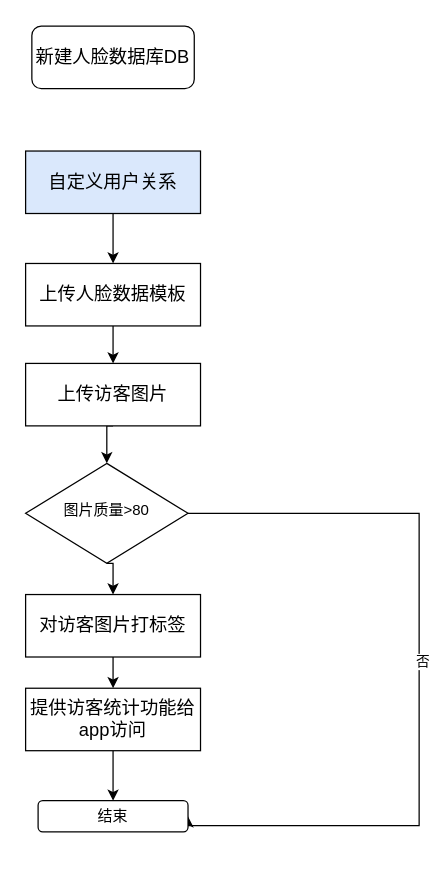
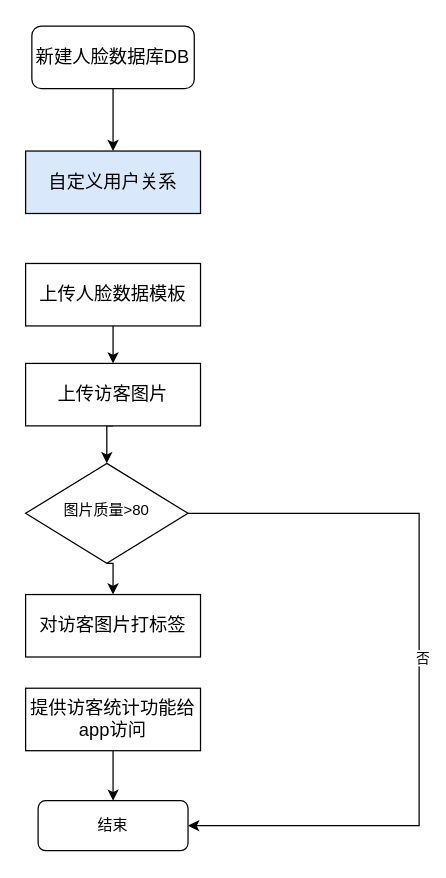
  <mxCell id="0" />
  <mxCell id="1" parent="0" />
+ <mxCell id="2" style="edgeStyle=orthogonalEdgeStyle;rounded=0;orthogonalLoop=1;jettySize=auto;html=1;exitX=0.5;exitY=1;exitDx=0;exitDy=0;" edge="1" parent="1" source="3" target="10"><mxGeometry relative="1" as="geometry" /></mxCell>
  <mxCell id="3" value="&lt;span style=&quot;font-size: 14.667px&quot;&gt;新建人脸数据库&lt;span lang=&quot;EN-US&quot;&gt;DB&lt;/span&gt;&lt;/span&gt;" style="rounded=1;whiteSpace=wrap;html=1;fontSize=12;glass=0;strokeWidth=1;shadow=0;" parent="1" vertex="1"><mxGeometry x="25" y="20" width="130" height="50" as="geometry" /></mxCell>
  <mxCell id="4" style="edgeStyle=orthogonalEdgeStyle;rounded=0;orthogonalLoop=1;jettySize=auto;html=1;exitX=1;exitY=0.5;exitDx=0;exitDy=0;entryX=1;entryY=0.5;entryDx=0;entryDy=0;" edge="1" parent="1" source="7" target="8"><mxGeometry relative="1" as="geometry"><Array as="points"><mxPoint x="335" y="410" /><mxPoint x="335" y="660" /></Array></mxGeometry></mxCell>
  <mxCell id="5" value="否" style="edgeLabel;html=1;align=center;verticalAlign=middle;resizable=0;points=[];" vertex="1" connectable="0" parent="4"><mxGeometry x="-0.18" y="2" relative="1" as="geometry"><mxPoint y="46" as="offset" /></mxGeometry></mxCell>
  <mxCell id="6" style="edgeStyle=orthogonalEdgeStyle;rounded=0;orthogonalLoop=1;jettySize=auto;html=1;exitX=0.5;exitY=1;exitDx=0;exitDy=0;entryX=0.5;entryY=0;entryDx=0;entryDy=0;" edge="1" parent="1" source="7" target="14"><mxGeometry relative="1" as="geometry" /></mxCell>
  <mxCell id="7" value="图片质量&amp;gt;80" style="rhombus;whiteSpace=wrap;html=1;shadow=0;fontFamily=Helvetica;fontSize=12;align=center;strokeWidth=1;spacing=6;spacingTop=-4;" parent="1" vertex="1"><mxGeometry x="20" y="370" width="130" height="80" as="geometry" /></mxCell>
- <mxCell id="8" value="结束" style="rounded=1;whiteSpace=wrap;html=1;fontSize=12;glass=0;strokeWidth=1;shadow=0;" parent="1" vertex="1"><mxGeometry x="30" y="640" width="120" height="25" as="geometry" /></mxCell>
- <mxCell id="9" style="edgeStyle=orthogonalEdgeStyle;rounded=0;orthogonalLoop=1;jettySize=auto;html=1;exitX=0.5;exitY=1;exitDx=0;exitDy=0;entryX=0.5;entryY=0;entryDx=0;entryDy=0;" edge="1" parent="1" source="10" target="12"><mxGeometry relative="1" as="geometry" /></mxCell>
+ <mxCell id="8" value="结束" style="rounded=1;whiteSpace=wrap;html=1;fontSize=12;glass=0;strokeWidth=1;shadow=0;" parent="1" vertex="1"><mxGeometry x="30" y="640" width="120" height="40" as="geometry" /></mxCell>
  <mxCell id="10" value="&lt;font face=&quot;微软雅黑, sans-serif&quot; style=&quot;font-size: 14.667px&quot;&gt;自定义用户关系&lt;/font&gt;" style="rounded=0;whiteSpace=wrap;html=1;fillColor=#dae8fc;" vertex="1" parent="1"><mxGeometry x="20" y="120" width="140" height="50" as="geometry" /></mxCell>
  <mxCell id="11" style="edgeStyle=orthogonalEdgeStyle;rounded=0;orthogonalLoop=1;jettySize=auto;html=1;exitX=0.5;exitY=1;exitDx=0;exitDy=0;" edge="1" parent="1" source="12"><mxGeometry relative="1" as="geometry"><mxPoint x="90" y="290" as="targetPoint" /></mxGeometry></mxCell>
  <mxCell id="12" value="&lt;font face=&quot;微软雅黑, sans-serif&quot; style=&quot;font-size: 14.667px&quot;&gt;上传人脸数据模板&lt;/font&gt;" style="rounded=0;whiteSpace=wrap;html=1;" vertex="1" parent="1"><mxGeometry x="20" y="210" width="140" height="50" as="geometry" /></mxCell>
- <mxCell id="13" style="edgeStyle=orthogonalEdgeStyle;rounded=0;orthogonalLoop=1;jettySize=auto;html=1;exitX=0.5;exitY=1;exitDx=0;exitDy=0;" edge="1" parent="1" source="14" target="18"><mxGeometry relative="1" as="geometry" /></mxCell>
  <mxCell id="14" value="&lt;font face=&quot;微软雅黑, sans-serif&quot; style=&quot;font-size: 14.667px&quot;&gt;对访客图片打标签&lt;/font&gt;" style="rounded=0;whiteSpace=wrap;html=1;" vertex="1" parent="1"><mxGeometry x="20" y="475" width="140" height="50" as="geometry" /></mxCell>
  <mxCell id="15" style="edgeStyle=orthogonalEdgeStyle;rounded=0;orthogonalLoop=1;jettySize=auto;html=1;exitX=0.5;exitY=1;exitDx=0;exitDy=0;entryX=0.5;entryY=0;entryDx=0;entryDy=0;" edge="1" parent="1" source="16" target="7"><mxGeometry relative="1" as="geometry" /></mxCell>
  <mxCell id="16" value="&lt;font face=&quot;微软雅黑, sans-serif&quot;&gt;&lt;span style=&quot;font-size: 14.667px&quot;&gt;上传访客图片&lt;/span&gt;&lt;/font&gt;" style="rounded=0;whiteSpace=wrap;html=1;" vertex="1" parent="1"><mxGeometry x="20" y="290" width="140" height="50" as="geometry" /></mxCell>
  <mxCell id="17" style="edgeStyle=orthogonalEdgeStyle;rounded=0;orthogonalLoop=1;jettySize=auto;html=1;exitX=0.5;exitY=1;exitDx=0;exitDy=0;entryX=0.5;entryY=0;entryDx=0;entryDy=0;" edge="1" parent="1" source="18" target="8"><mxGeometry relative="1" as="geometry" /></mxCell>
  <mxCell id="18" value="&lt;font face=&quot;微软雅黑, sans-serif&quot; style=&quot;font-size: 14.667px&quot;&gt;提供访客统计功能给app访问&lt;/font&gt;" style="rounded=0;whiteSpace=wrap;html=1;" vertex="1" parent="1"><mxGeometry x="20" y="550" width="140" height="50" as="geometry" /></mxCell>
